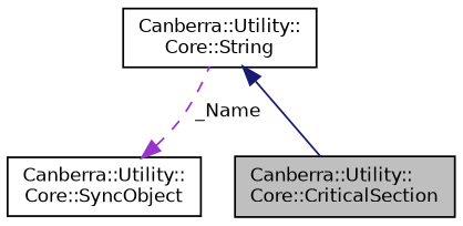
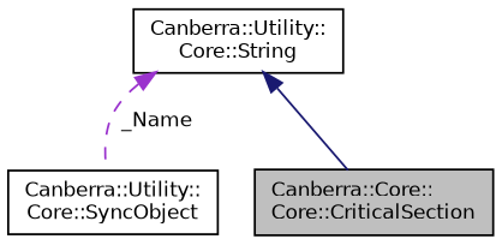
  digraph {
    node [color=black fillcolor=white fontname=Helvetica fontsize=10 shape=record style=filled]
    edge [dir=back fontname=Helvetica fontsize=10 labelfontname=Helvetica labelfontsize=10]
-   n1 [fillcolor=grey75 fontcolor=black height=0.2 label="Canberra::Utility::\lCore::CriticalSection" width=0.4]
+   n1 [fillcolor=grey75 fontcolor=black height=0.2 label="Canberra::Core::\lCore::CriticalSection" width=0.4]
    n2 [height=0.2 label="Canberra::Utility::\lCore::SyncObject" width=0.4]
    n3 [height=0.2 label="Canberra::Utility::\lCore::String" width=0.4]
    n3 -> n1 [color=midnightblue style=solid]
-   n2 -> n3 [color=darkorchid3 label=" _Name" style=dashed]
+   n3 -> n2 [color=darkorchid3 label=" _Name" style=dashed]
  }
